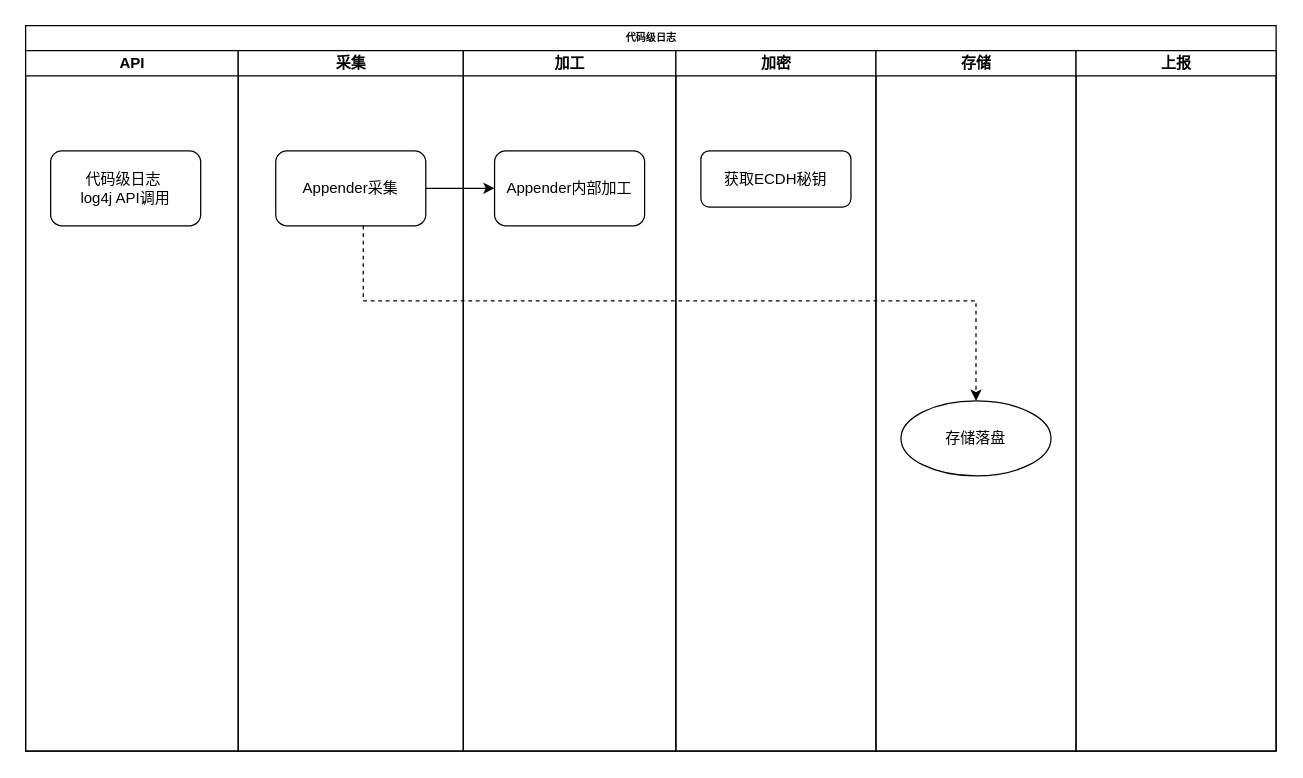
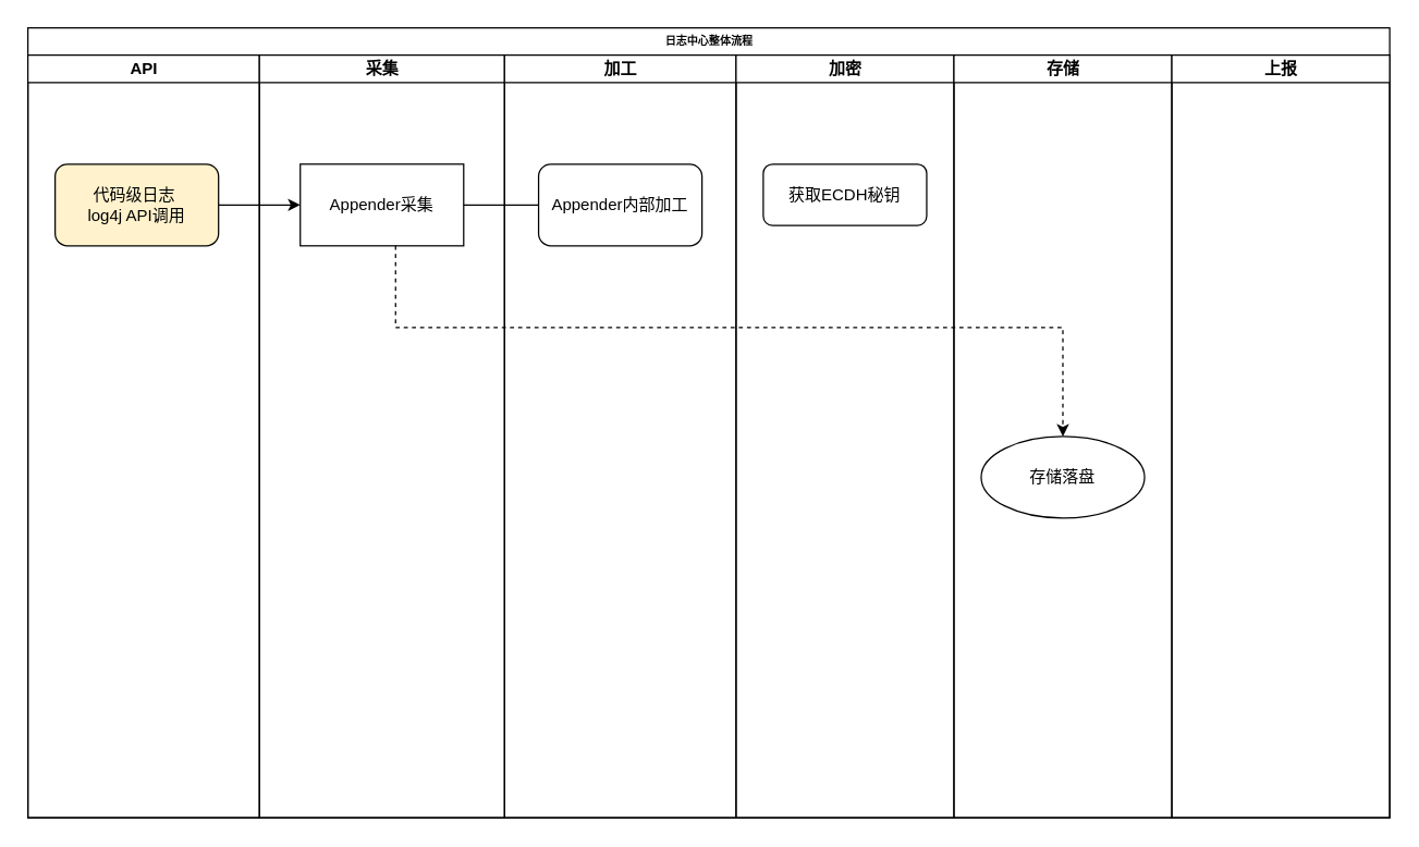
  <mxCell id="0" />
  <mxCell id="1" parent="0" />
- <mxCell id="2" value="代码级日志" style="swimlane;html=1;childLayout=stackLayout;startSize=20;rounded=0;shadow=0;labelBackgroundColor=none;strokeWidth=1;fontFamily=Verdana;fontSize=8;align=center;" parent="1" vertex="1"><mxGeometry x="20" width="1000" height="580" as="geometry" y="20" /></mxCell>
+ <mxCell id="2" value="日志中心整体流程" style="swimlane;html=1;childLayout=stackLayout;startSize=20;rounded=0;shadow=0;labelBackgroundColor=none;strokeWidth=1;fontFamily=Verdana;fontSize=8;align=center;" parent="1" vertex="1"><mxGeometry x="20" width="1000" height="580" as="geometry" y="20" /></mxCell>
  <mxCell id="3" value="API" style="swimlane;html=1;startSize=20;" parent="2" vertex="1"><mxGeometry y="20" width="170" height="560" as="geometry" /></mxCell>
- <mxCell id="4" value="代码级日志&amp;nbsp;&lt;br&gt;log4j API调用" style="rounded=1;whiteSpace=wrap;html=1;" vertex="1" parent="3"><mxGeometry x="20" y="80" width="120" height="60" as="geometry" /></mxCell>
+ <mxCell id="4" value="代码级日志&amp;nbsp;&lt;br&gt;log4j API调用" style="rounded=1;whiteSpace=wrap;html=1;fillColor=#fff2cc;" vertex="1" parent="3"><mxGeometry x="20" y="80" width="120" height="60" as="geometry" /></mxCell>
  <mxCell id="5" value="采集" style="swimlane;html=1;startSize=20;" parent="2" vertex="1"><mxGeometry x="170" y="20" width="180" height="560" as="geometry" /></mxCell>
- <mxCell id="6" value="Appender采集" style="rounded=1;whiteSpace=wrap;html=1;" vertex="1" parent="5"><mxGeometry x="30" y="80" width="120" height="60" as="geometry" /></mxCell>
+ <mxCell id="6" value="Appender采集" style="whiteSpace=wrap;html=1;rounded=0;" vertex="1" parent="5"><mxGeometry x="30" y="80" width="120" height="60" as="geometry" /></mxCell>
  <mxCell id="7" value="加工" style="swimlane;html=1;startSize=20;" parent="2" vertex="1"><mxGeometry x="350" y="20" width="170" height="560" as="geometry" /></mxCell>
  <mxCell id="8" value="Appender内部加工" style="rounded=1;whiteSpace=wrap;html=1;" vertex="1" parent="7"><mxGeometry x="25" y="80" width="120" height="60" as="geometry" /></mxCell>
  <mxCell id="9" value="加密" style="swimlane;html=1;startSize=20;" parent="2" vertex="1"><mxGeometry x="520" y="20" width="160" height="560" as="geometry" /></mxCell>
  <mxCell id="10" value="获取ECDH秘钥" style="rounded=1;whiteSpace=wrap;html=1;" vertex="1" parent="9"><mxGeometry x="20" y="80" width="120" height="45" as="geometry" /></mxCell>
  <mxCell id="11" value="存储" style="swimlane;html=1;startSize=20;" parent="2" vertex="1"><mxGeometry x="680" y="20" width="160" height="560" as="geometry" /></mxCell>
  <mxCell id="12" value="存储落盘" style="ellipse;whiteSpace=wrap;html=1;" vertex="1" parent="11"><mxGeometry x="20" y="280" width="120" height="60" as="geometry" /></mxCell>
  <mxCell id="13" value="上报" style="swimlane;html=1;startSize=20;" parent="2" vertex="1"><mxGeometry x="840" y="20" width="160" height="560" as="geometry" /></mxCell>
- <mxCell id="15" value="" style="edgeStyle=orthogonalEdgeStyle;rounded=0;orthogonalLoop=1;jettySize=auto;html=1;" edge="1" parent="2" source="6" target="8"><mxGeometry relative="1" as="geometry" /></mxCell>
+ <mxCell id="14" value="" style="edgeStyle=orthogonalEdgeStyle;rounded=0;orthogonalLoop=1;jettySize=auto;html=1;" edge="1" parent="2" source="4" target="6"><mxGeometry relative="1" as="geometry" /></mxCell>
+ <mxCell id="15" value="" style="edgeStyle=orthogonalEdgeStyle;rounded=0;orthogonalLoop=1;jettySize=auto;html=1;endArrow=none;" edge="1" parent="2" source="6" target="8"><mxGeometry relative="1" as="geometry" /></mxCell>
  <mxCell id="16" style="edgeStyle=orthogonalEdgeStyle;rounded=0;orthogonalLoop=1;jettySize=auto;html=1;entryX=0.5;entryY=0;entryDx=0;entryDy=0;dashed=1;" edge="1" parent="2" source="6" target="12"><mxGeometry relative="1" as="geometry"><Array as="points"><mxPoint x="270" y="220" /><mxPoint x="760" y="220" /></Array></mxGeometry></mxCell>
